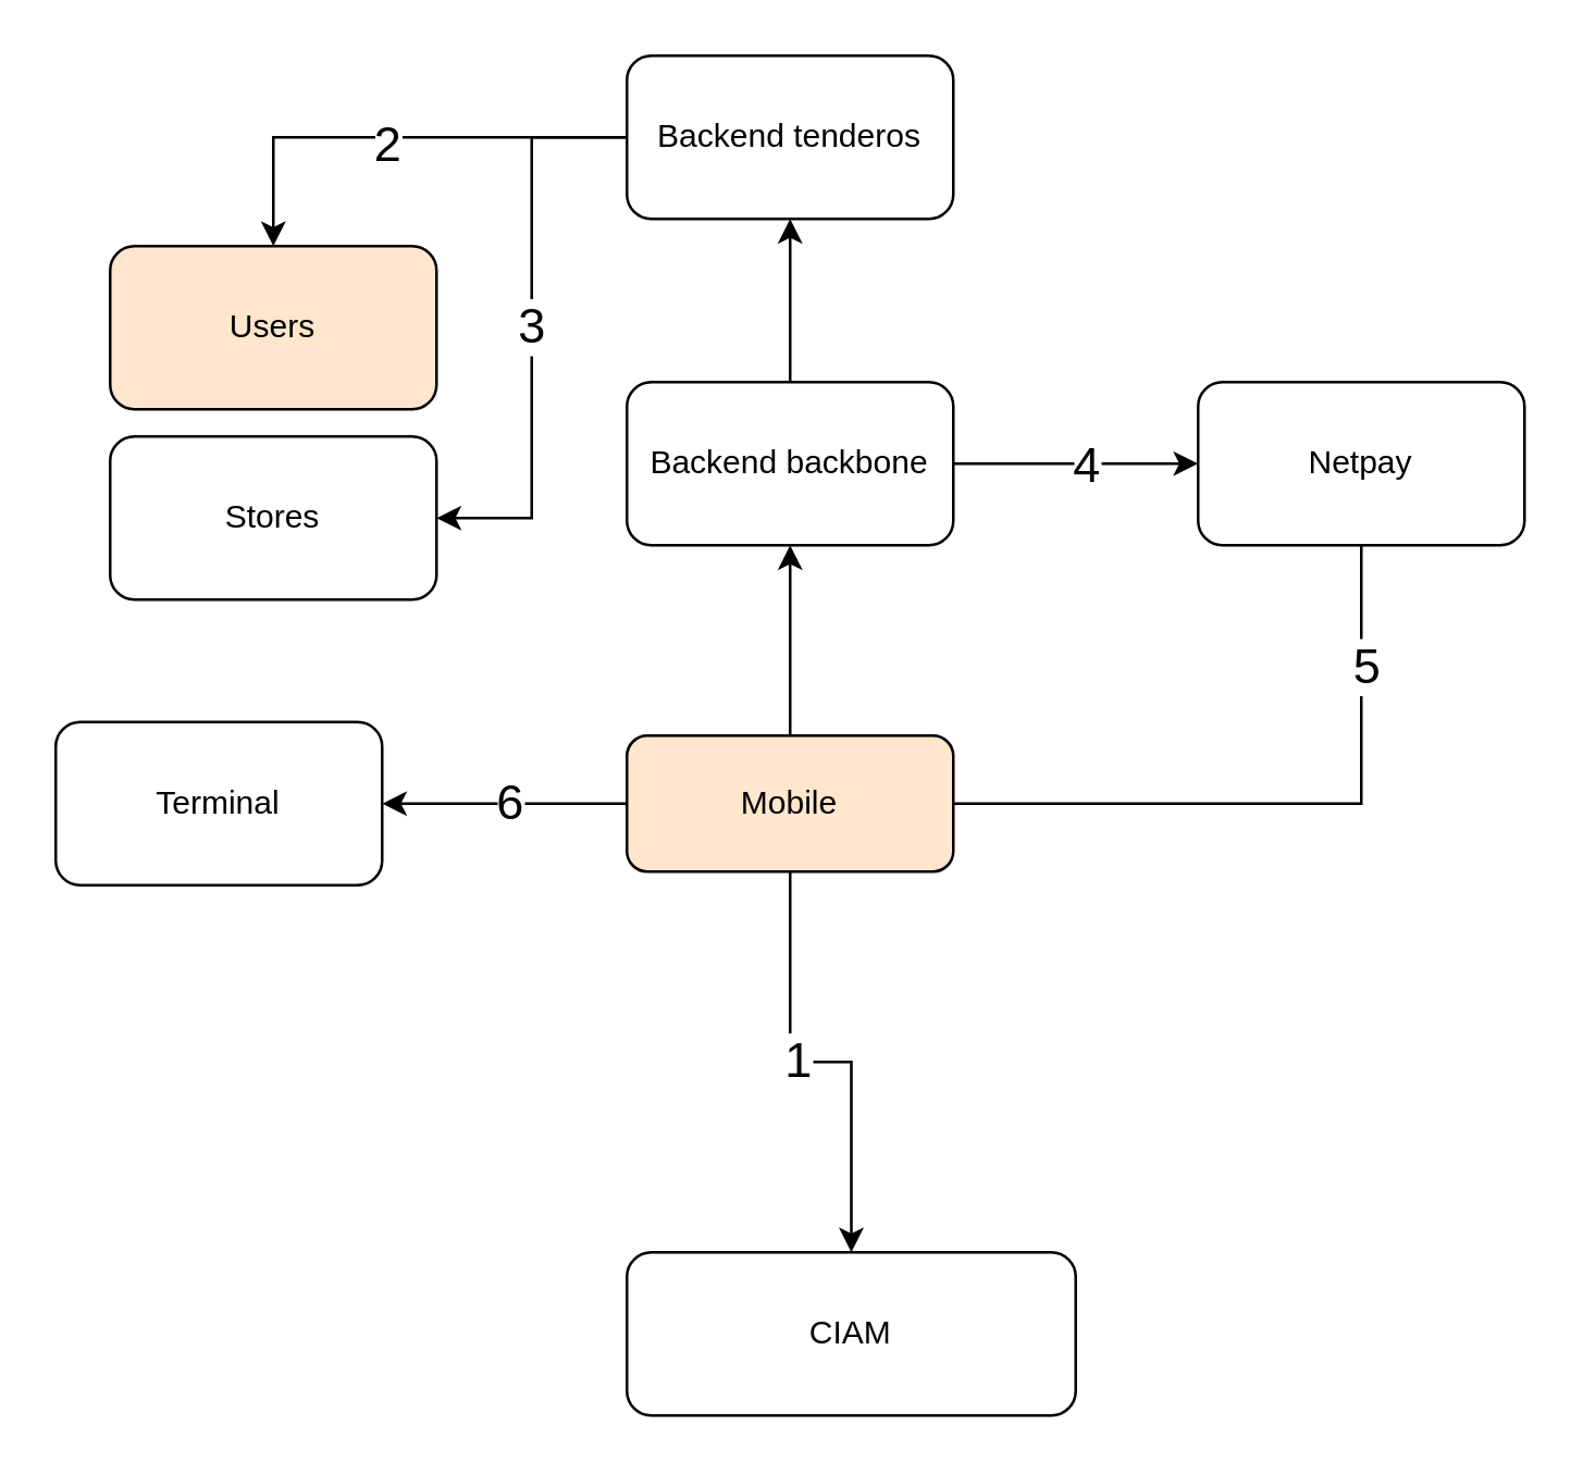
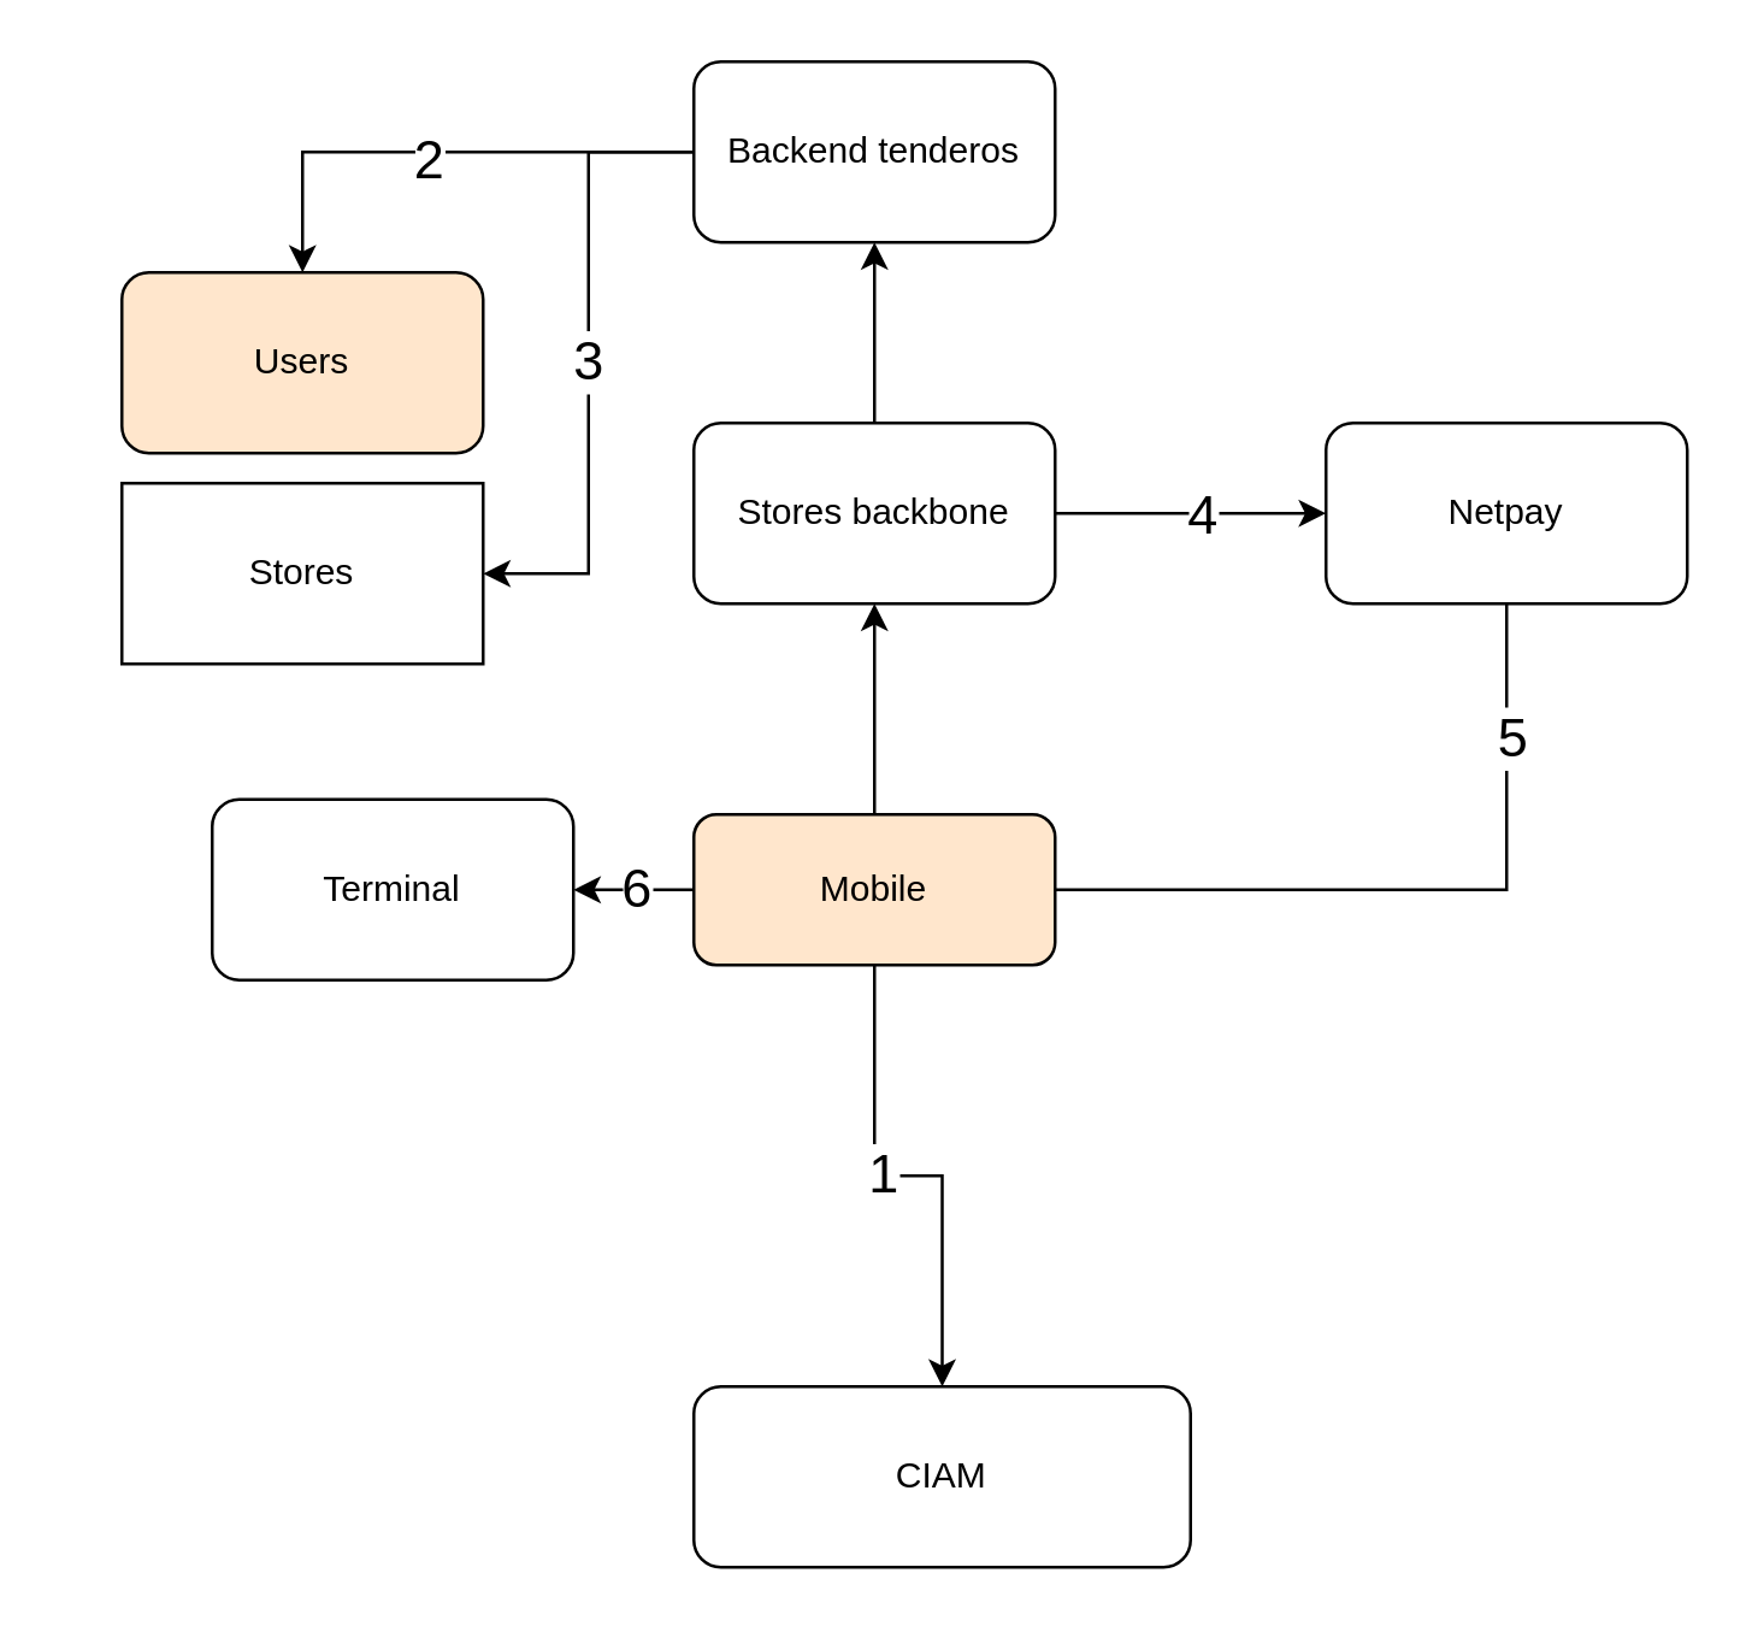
  <mxCell id="0" />
  <mxCell id="1" parent="0" />
  <mxCell id="2" style="edgeStyle=orthogonalEdgeStyle;rounded=0;orthogonalLoop=1;jettySize=auto;html=1;entryX=0.5;entryY=1;entryDx=0;entryDy=0;" edge="1" parent="1" source="5" target="22"><mxGeometry relative="1" as="geometry" /></mxCell>
  <mxCell id="3" style="edgeStyle=orthogonalEdgeStyle;rounded=0;orthogonalLoop=1;jettySize=auto;html=1;entryX=0;entryY=0.5;entryDx=0;entryDy=0;" edge="1" parent="1" source="5" target="7"><mxGeometry relative="1" as="geometry" /></mxCell>
  <mxCell id="4" value="&lt;font style=&quot;font-size: 18px;&quot;&gt;4&lt;/font&gt;" style="edgeLabel;html=1;align=center;verticalAlign=middle;resizable=0;points=[];" vertex="1" connectable="0" parent="3"><mxGeometry x="0.067" relative="1" as="geometry"><mxPoint as="offset" /></mxGeometry></mxCell>
- <mxCell id="5" value="Backend backbone" style="rounded=1;whiteSpace=wrap;html=1;" vertex="1" parent="1"><mxGeometry x="230" y="140" width="120" height="60" as="geometry" /></mxCell>
+ <mxCell id="5" value="Stores backbone" style="rounded=1;whiteSpace=wrap;html=1;" vertex="1" parent="1"><mxGeometry x="230" y="140" width="120" height="60" as="geometry" /></mxCell>
  <mxCell id="6" value="Users" style="rounded=1;whiteSpace=wrap;html=1;fillColor=#ffe6cc;" vertex="1" parent="1"><mxGeometry x="40" y="90" width="120" height="60" as="geometry" /></mxCell>
  <mxCell id="7" value="Netpay" style="rounded=1;whiteSpace=wrap;html=1;" vertex="1" parent="1"><mxGeometry x="440" y="140" width="120" height="60" as="geometry" /></mxCell>
  <mxCell id="8" style="edgeStyle=orthogonalEdgeStyle;rounded=0;orthogonalLoop=1;jettySize=auto;html=1;entryX=0.5;entryY=1;entryDx=0;entryDy=0;" edge="1" parent="1" source="16" target="5"><mxGeometry relative="1" as="geometry" /></mxCell>
  <mxCell id="9" value="&lt;div&gt;&lt;br&gt;&lt;/div&gt;&lt;div&gt;&lt;br&gt;&lt;/div&gt;" style="edgeLabel;html=1;align=center;verticalAlign=middle;resizable=0;points=[];" vertex="1" connectable="0" parent="8"><mxGeometry x="0.043" y="-1" relative="1" as="geometry"><mxPoint y="1" as="offset" /></mxGeometry></mxCell>
  <mxCell id="10" style="edgeStyle=orthogonalEdgeStyle;rounded=0;orthogonalLoop=1;jettySize=auto;html=1;entryX=0.5;entryY=1;entryDx=0;entryDy=0;endArrow=none;" edge="1" parent="1" source="16" target="7"><mxGeometry relative="1" as="geometry" /></mxCell>
  <mxCell id="11" value="&lt;font style=&quot;font-size: 18px;&quot;&gt;5&lt;/font&gt;" style="edgeLabel;html=1;align=center;verticalAlign=middle;resizable=0;points=[];" vertex="1" connectable="0" parent="10"><mxGeometry x="0.653" y="-1" relative="1" as="geometry"><mxPoint y="1" as="offset" /></mxGeometry></mxCell>
  <mxCell id="12" style="edgeStyle=orthogonalEdgeStyle;rounded=0;orthogonalLoop=1;jettySize=auto;html=1;entryX=1;entryY=0.5;entryDx=0;entryDy=0;" edge="1" parent="1" source="16" target="23"><mxGeometry relative="1" as="geometry" /></mxCell>
  <mxCell id="13" value="&lt;font style=&quot;font-size: 18px;&quot;&gt;6&lt;/font&gt;" style="edgeLabel;html=1;align=center;verticalAlign=middle;resizable=0;points=[];" vertex="1" connectable="0" parent="12"><mxGeometry x="-0.022" y="-1" relative="1" as="geometry"><mxPoint as="offset" /></mxGeometry></mxCell>
  <mxCell id="14" style="edgeStyle=orthogonalEdgeStyle;rounded=0;orthogonalLoop=1;jettySize=auto;html=1;entryX=0.5;entryY=0;entryDx=0;entryDy=0;jumpSize=8;" edge="1" parent="1" source="16" target="17"><mxGeometry relative="1" as="geometry" /></mxCell>
  <mxCell id="15" value="&lt;font style=&quot;font-size: 18px;&quot;&gt;1&lt;/font&gt;" style="edgeLabel;html=1;align=center;verticalAlign=middle;resizable=0;points=[];" vertex="1" connectable="0" parent="14"><mxGeometry x="-0.114" y="1" relative="1" as="geometry"><mxPoint as="offset" /></mxGeometry></mxCell>
  <mxCell id="16" value="Mobile" style="rounded=1;whiteSpace=wrap;html=1;fillColor=#ffe6cc;" vertex="1" parent="1"><mxGeometry x="230" y="270" width="120" height="50" as="geometry" /></mxCell>
  <mxCell id="17" value="CIAM" style="rounded=1;whiteSpace=wrap;html=1;" vertex="1" parent="1"><mxGeometry x="230" y="460" width="165" height="60" as="geometry" /></mxCell>
- <mxCell id="18" value="Stores" style="rounded=1;whiteSpace=wrap;html=1;" vertex="1" parent="1"><mxGeometry x="40" y="160" width="120" height="60" as="geometry" /></mxCell>
+ <mxCell id="18" value="Stores" style="whiteSpace=wrap;html=1;rounded=0;" vertex="1" parent="1"><mxGeometry x="40" y="160" width="120" height="60" as="geometry" /></mxCell>
  <mxCell id="19" style="edgeStyle=orthogonalEdgeStyle;rounded=0;orthogonalLoop=1;jettySize=auto;html=1;entryX=0.5;entryY=0;entryDx=0;entryDy=0;" edge="1" parent="1" source="22" target="6"><mxGeometry relative="1" as="geometry" /></mxCell>
  <mxCell id="20" value="&lt;font style=&quot;font-size: 18px;&quot;&gt;2&lt;/font&gt;" style="edgeLabel;html=1;align=center;verticalAlign=middle;resizable=0;points=[];" vertex="1" connectable="0" parent="19"><mxGeometry x="0.047" y="2" relative="1" as="geometry"><mxPoint as="offset" /></mxGeometry></mxCell>
  <mxCell id="21" value="&lt;font style=&quot;font-size: 18px;&quot;&gt;3&lt;/font&gt;" style="edgeStyle=orthogonalEdgeStyle;rounded=0;orthogonalLoop=1;jettySize=auto;html=1;entryX=1;entryY=0.5;entryDx=0;entryDy=0;" edge="1" parent="1" source="22" target="18"><mxGeometry relative="1" as="geometry" /></mxCell>
  <mxCell id="22" value="Backend tenderos" style="rounded=1;whiteSpace=wrap;html=1;" vertex="1" parent="1"><mxGeometry x="230" y="20" width="120" height="60" as="geometry" /></mxCell>
- <mxCell id="23" value="Terminal" style="rounded=1;whiteSpace=wrap;html=1;" vertex="1" parent="1"><mxGeometry x="20" y="265" width="120" height="60" as="geometry" /></mxCell>
+ <mxCell id="23" value="Terminal" style="rounded=1;whiteSpace=wrap;html=1;" vertex="1" parent="1"><mxGeometry x="70" y="265" width="120" height="60" as="geometry" /></mxCell>
